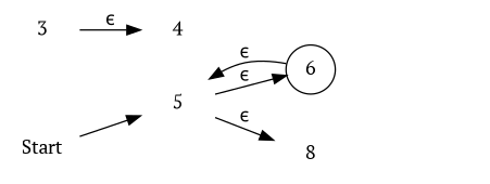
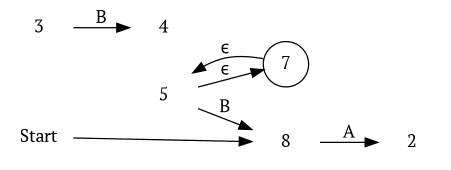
  digraph {
    fontname="PT Serif"
    rankdir=LR
    node [fontname="PT Serif" shape=plaintext]
    edge [fontname="PT Serif"]
    Start [shape=none]
    n2 [label=5]
    n3 [label=8]
-   n4 [label=6 shape=circle]
+   n4 [label=7 shape=circle]
+   n5 [label=2]
    n6 [label=3]
    n7 [label=4]
-   Start -> n2
-   n2 -> n3 [label="ϵ"]
+   Start -> n3
+   n2 -> n3 [label=B]
    n2 -> n4 [label="ϵ"]
+   n3 -> n5 [label=A]
    n4 -> n2 [label="ϵ"]
-   n6 -> n7 [label="ϵ"]
+   n6 -> n7 [label=B]
  }
